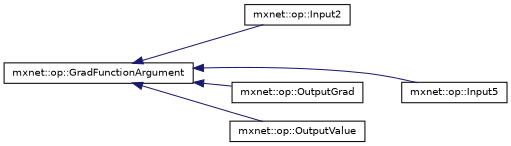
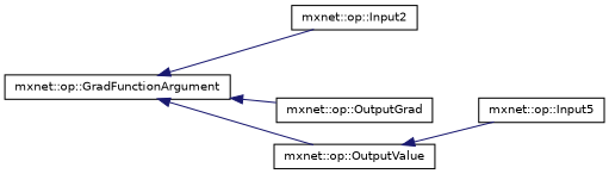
  digraph {
    rankdir=LR
    node [color=black fillcolor=white fontname=Helvetica fontsize=10 shape=record style=filled]
    edge [color=midnightblue dir=back fontname=Helvetica fontsize=10 labelfontname=Helvetica labelfontsize=10 style=solid]
    n1 [height=0.2 label="mxnet::op::GradFunctionArgument" width=0.4]
    n2 [height=0.2 label="mxnet::op::Input2" width=0.4]
    n3 [height=0.2 label="mxnet::op::Input5" width=0.4]
    n4 [height=0.2 label="mxnet::op::OutputGrad" width=0.4]
    n5 [height=0.2 label="mxnet::op::OutputValue" width=0.4]
    n1 -> n2
-   n1 -> n3
+   n5 -> n3
    n1 -> n4
    n1 -> n5
  }
